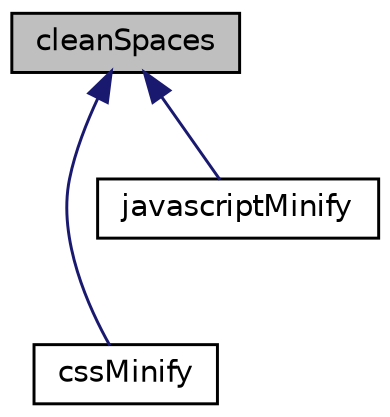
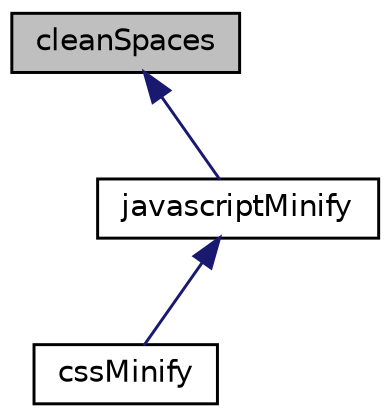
  digraph {
    rankdir=TB
    node [color=black fillcolor=white fontname=Helvetica fontsize=10 shape=record style=filled]
    edge [color=midnightblue dir=back fontname=Helvetica fontsize=10 labelfontname=Helvetica labelfontsize=10 style=solid]
    n1 [fillcolor=grey75 fontcolor=black height=0.2 label=cleanSpaces width=0.4]
    n2 [height=0.2 label=cssMinify width=0.4]
    n3 [height=0.2 label=javascriptMinify width=0.4]
-   n1 -> n2
+   n3 -> n2
    n1 -> n3
  }
